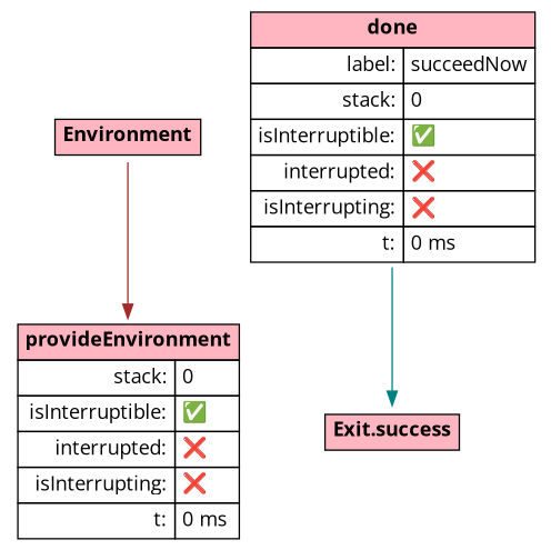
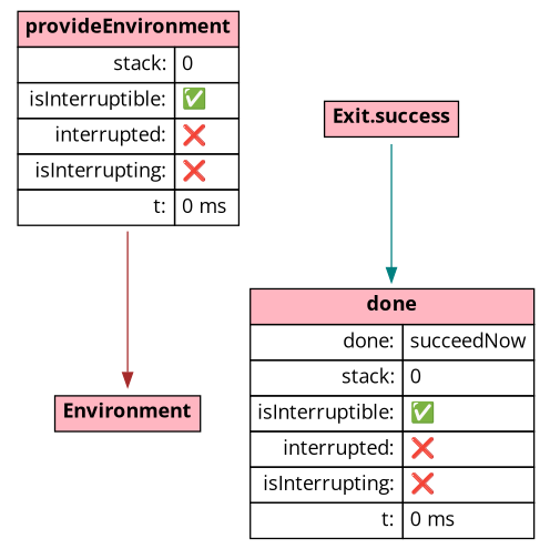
  digraph {
    fontname="Open Sans"
    node [fontname="Open Sans" shape=none]
    edge [fontname="Open Sans"]
    n1 [label=<<table CELLPADDING="4" BORDER="0" CELLBORDER="1" CELLSPACING="0"><tr><td BGCOLOR="lightpink" colspan='2'><b>provideEnvironment</b></td></tr><tr><td align='right'>stack:</td><td align='left'>0</td></tr><tr><td align='right'>isInterruptible:</td><td align='left'>✅</td></tr><tr><td align='right'>interrupted:</td><td align='left'>❌</td></tr><tr><td align='right'>isInterrupting:</td><td align='left'>❌</td></tr><tr><td align='right'>t:</td><td align='left'>0 ms</td></tr></table>>]
    n2 [label=<<table CELLPADDING="4" BORDER="0" CELLBORDER="1" CELLSPACING="0"><tr><td BGCOLOR="lightpink" colspan='2'><b>Environment</b></td></tr></table>>]
-   n3 [label=<<table CELLPADDING="4" BORDER="0" CELLBORDER="1" CELLSPACING="0"><tr><td BGCOLOR="lightpink" colspan='2'><b>done</b></td></tr><tr><td align='right'>label:</td><td align='left'>succeedNow</td></tr><tr><td align='right'>stack:</td><td align='left'>0</td></tr><tr><td align='right'>isInterruptible:</td><td align='left'>✅</td></tr><tr><td align='right'>interrupted:</td><td align='left'>❌</td></tr><tr><td align='right'>isInterrupting:</td><td align='left'>❌</td></tr><tr><td align='right'>t:</td><td align='left'>0 ms</td></tr></table>>]
+   n3 [label=<<table CELLPADDING="4" BORDER="0" CELLBORDER="1" CELLSPACING="0"><tr><td BGCOLOR="lightpink" colspan='2'><b>done</b></td></tr><tr><td align='right'>done:</td><td align='left'>succeedNow</td></tr><tr><td align='right'>stack:</td><td align='left'>0</td></tr><tr><td align='right'>isInterruptible:</td><td align='left'>✅</td></tr><tr><td align='right'>interrupted:</td><td align='left'>❌</td></tr><tr><td align='right'>isInterrupting:</td><td align='left'>❌</td></tr><tr><td align='right'>t:</td><td align='left'>0 ms</td></tr></table>>]
    n4 [label=<<table CELLPADDING="4" BORDER="0" CELLBORDER="1" CELLSPACING="0"><tr><td BGCOLOR="lightpink" colspan='2'><b>Exit.success</b></td></tr></table>>]
-   n2 -> n1 [color=brown]
-   n3 -> n4 [color=teal]
+   n1 -> n2 [color=brown]
+   n4 -> n3 [color=teal]
  }
